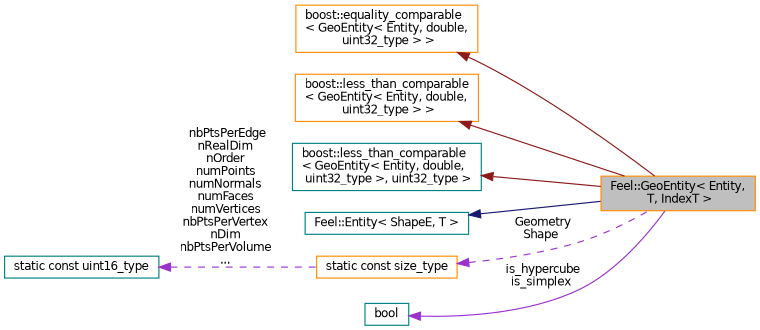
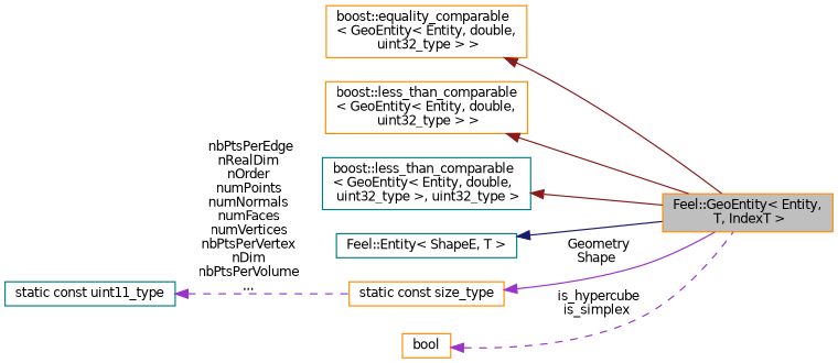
  digraph {
    rankdir=LR
    node [color=darkorange fillcolor=white fontname=Helvetica fontsize=10 shape=record style=filled]
    edge [color=firebrick4 dir=back fontname=Helvetica fontsize=10 labelfontname=Helvetica labelfontsize=10 style=solid]
    n1 [fillcolor=grey75 fontcolor=black height=0.2 label="Feel::GeoEntity\< Entity,\l T, IndexT \>" width=0.4]
    n2 [height=0.2 label="boost::equality_comparable\l\< GeoEntity\< Entity, double,\l uint32_type \> \>" width=0.4]
    n3 [height=0.2 label="boost::less_than_comparable\l\< GeoEntity\< Entity, double,\l uint32_type \> \>" width=0.4]
    n4 [color=teal height=0.2 label="boost::less_than_comparable\l\< GeoEntity\< Entity, double,\l uint32_type \>, uint32_type \>" width=0.4]
    n5 [color=teal height=0.2 label="Feel::Entity\< ShapeE, T \>" width=0.4]
-   n6 [color=teal height=0.2 label="static const uint16_type" width=0.4]
+   n6 [color=teal height=0.2 label="static const uint11_type" width=0.4]
    n7 [height=0.2 label="static const size_type" width=0.4]
-   n8 [color=teal height=0.2 label=bool width=0.4]
+   n8 [height=0.2 label=bool width=0.4]
    n2 -> n1
    n3 -> n1
    n4 -> n1
    n5 -> n1 [color=midnightblue]
    n6 -> n7 [color=darkorchid3 label=" nbPtsPerEdge\nnRealDim\nnOrder\nnumPoints\nnumNormals\nnumFaces\nnumVertices\nnbPtsPerVertex\nnDim\nnbPtsPerVolume\n..." style=dashed]
-   n7 -> n1 [color=darkorchid3 label=" Geometry\nShape" style=dashed]
-   n8 -> n1 [color=darkorchid3 label=" is_hypercube\nis_simplex"]
+   n7 -> n1 [color=darkorchid3 label=" Geometry\nShape"]
+   n8 -> n1 [color=darkorchid3 label=" is_hypercube\nis_simplex" style=dashed]
  }
